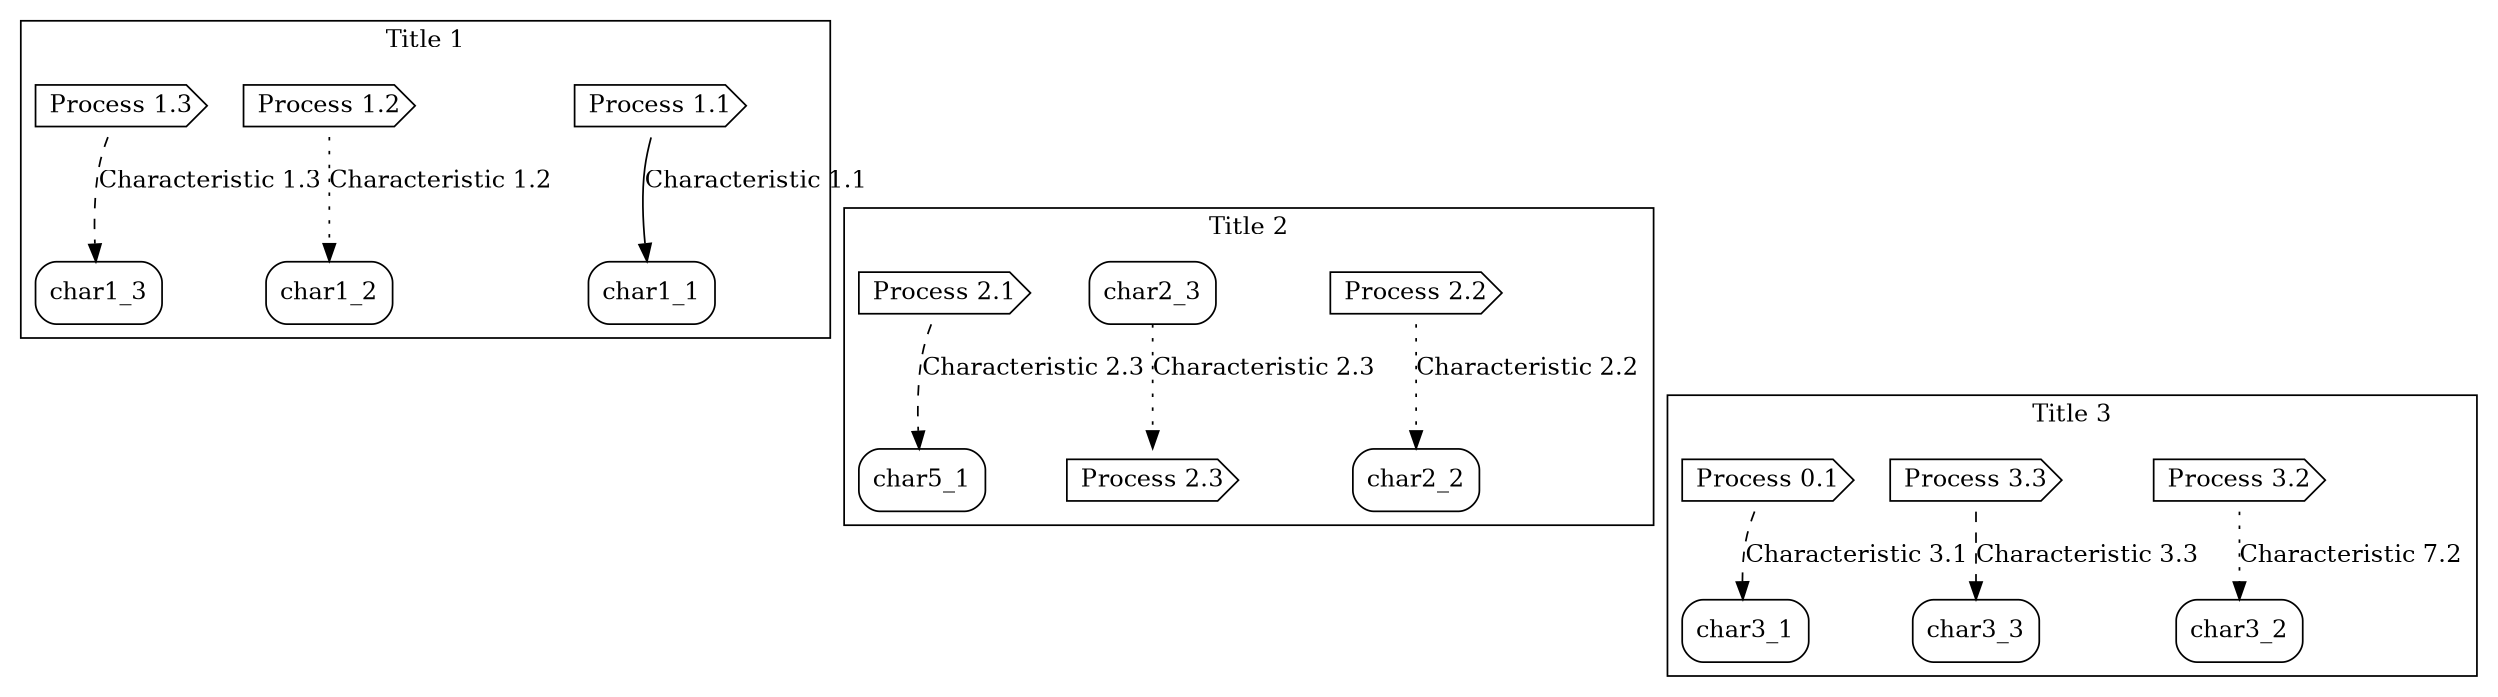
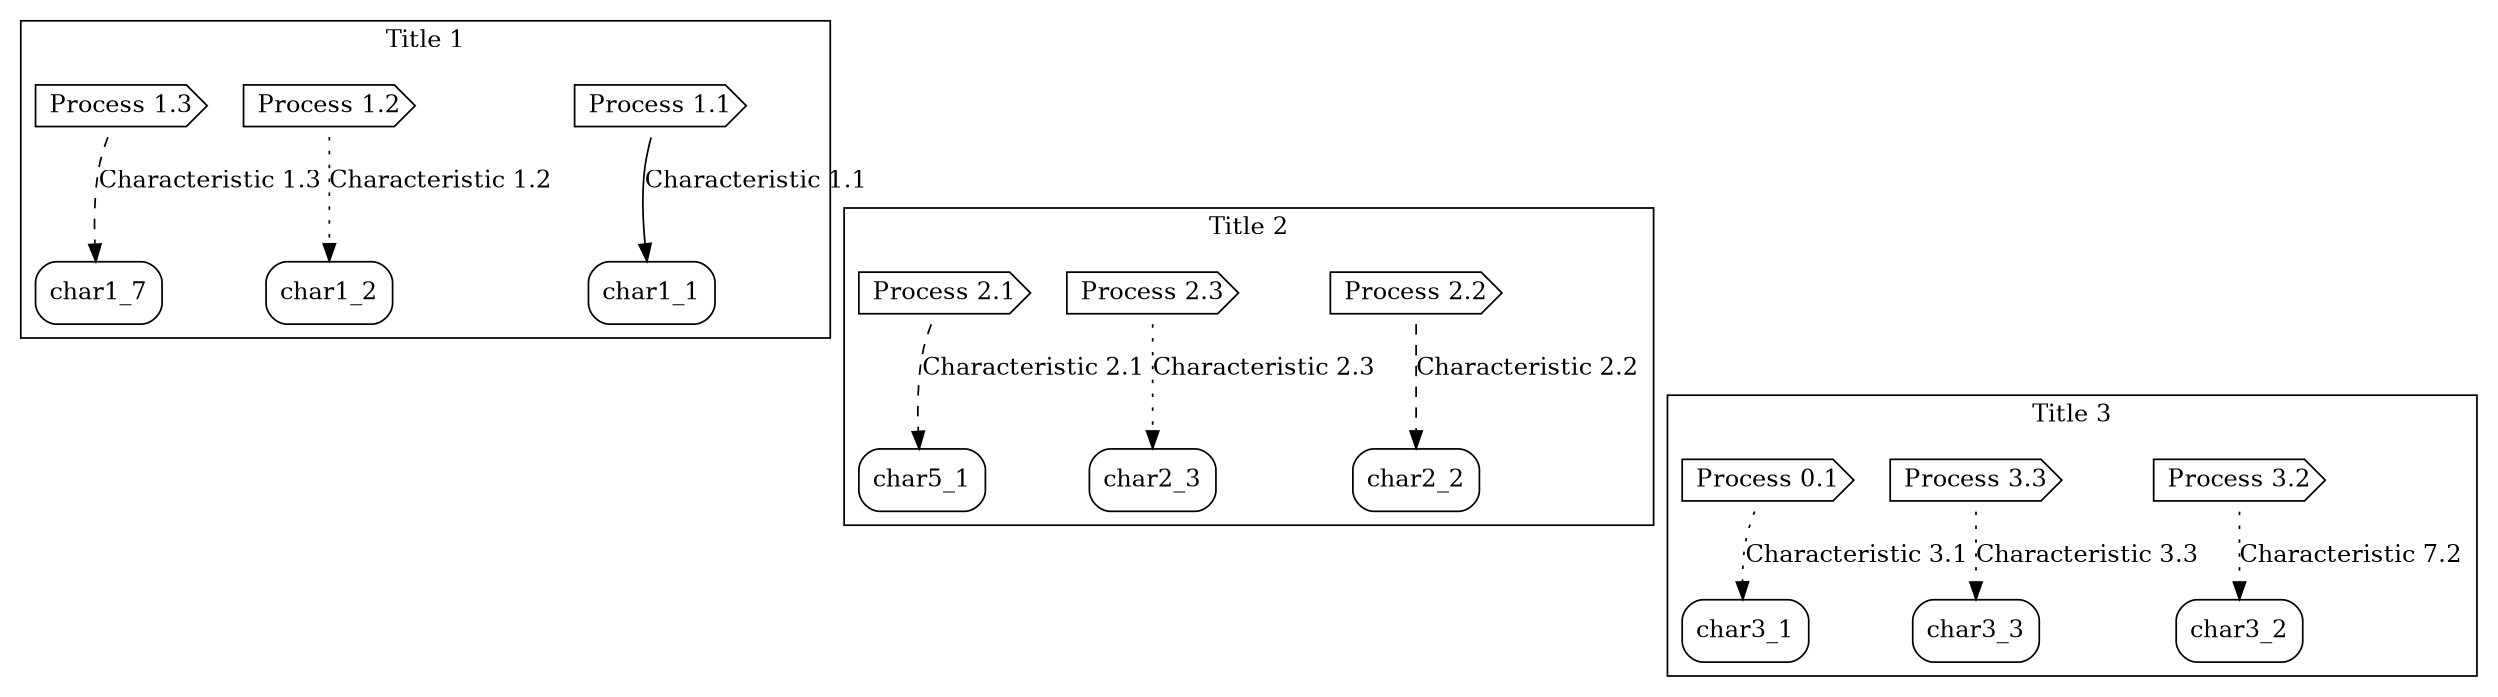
  digraph {
    rankdir=TB
    node [shape=cds style=rounded]
    edge [style=dotted]
    n1 [label="Process 1.1"]
    char1_1 [shape=box]
    n3 [label="Process 1.2"]
    char1_2 [shape=box]
    n5 [label="Process 1.3"]
-   char1_3 [shape=box]
+   char1_3 [shape=box label=char1_7]
    n7 [label="Process 2.1"]
    n8 [label=char5_1 shape=box]
    n9 [label="Process 2.2"]
    char2_2 [shape=box]
    n11 [label="Process 2.3"]
    char2_3 [shape=box]
    n13 [label="Process 0.1"]
    char3_1 [shape=box]
    n15 [label="Process 3.2"]
    char3_2 [shape=box]
    n17 [label="Process 3.3"]
    char3_3 [shape=box]
    subgraph cluster_1 {
      label="Title 1"
      n1
      char1_1
      n3
      char1_2
      n5
      char1_3
    }
    subgraph cluster_2 {
      label="Title 2"
      n7
      n8
      n9
      char2_2
      n11
      char2_3
    }
    subgraph cluster_3 {
      label="Title 3"
      n13
      char3_1
      n15
      char3_2
      n17
      char3_3
    }
    n1 -> char1_1 [label="Characteristic 1.1" style=solid]
    n1 -> n7 [shape=cds style=invis]
    char1_1 -> n8 [style=invis]
    n3 -> char1_2 [label="Characteristic 1.2"]
    n5 -> char1_3 [label="Characteristic 1.3" style=dashed]
-   n7 -> n8 [label="Characteristic 2.3" style=dashed]
+   n7 -> n8 [label="Characteristic 2.1" style=dashed]
    n7 -> n13 [shape=cds style=invis]
    n8 -> char3_1 [style=invis]
-   n9 -> char2_2 [label="Characteristic 2.2"]
-   char2_3 -> n11 [label="Characteristic 2.3"]
-   n13 -> char3_1 [label="Characteristic 3.1" style=dashed]
+   n9 -> char2_2 [label="Characteristic 2.2" style=dashed]
+   n11 -> char2_3 [label="Characteristic 2.3"]
+   n13 -> char3_1 [label="Characteristic 3.1"]
    n15 -> char3_2 [label="Characteristic 7.2"]
-   n17 -> char3_3 [label="Characteristic 3.3" style=dashed]
+   n17 -> char3_3 [label="Characteristic 3.3"]
  }
